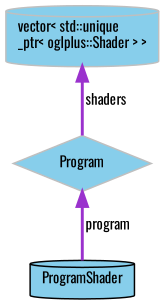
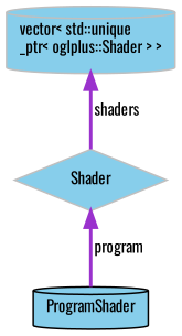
  digraph {
    fontname=Oswald
    node [color=grey75 fillcolor=skyblue fontname=Oswald fontsize=10 shape=cylinder style=filled]
    edge [color=darkorchid3 dir=back fontname=Oswald fontsize=10 labelfontname=Helvetica labelfontsize=10 style=bold]
    n1 [color=black fontcolor=black height=0.2 label=ProgramShader width=0.4]
-   n2 [height=0.2 label=Program shape=diamond width=0.4]
+   n2 [height=0.2 label=Shader shape=diamond width=0.4]
    n3 [height=0.2 label="vector\< std::unique\l_ptr\< oglplus::Shader \> \>" width=0.4]
    n2 -> n1 [label=" program"]
    n3 -> n2 [label=" shaders"]
  }
